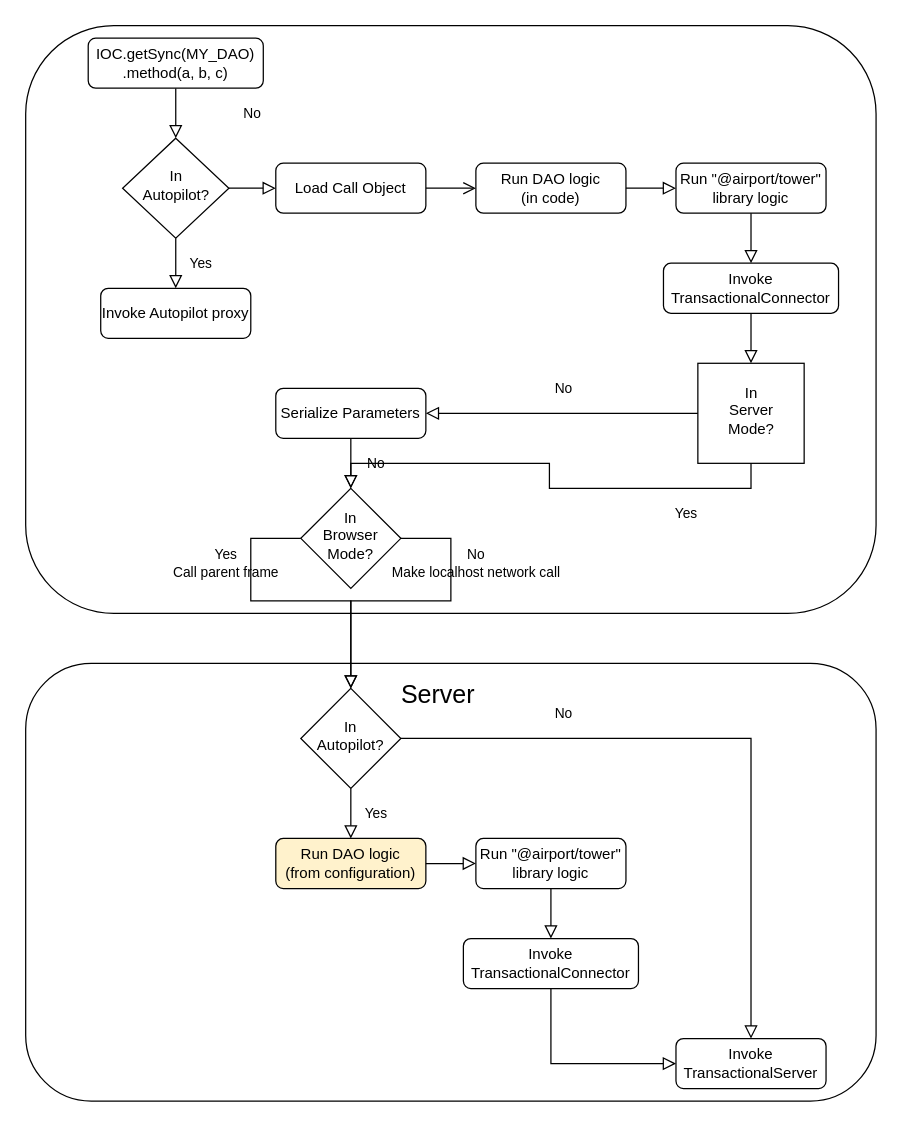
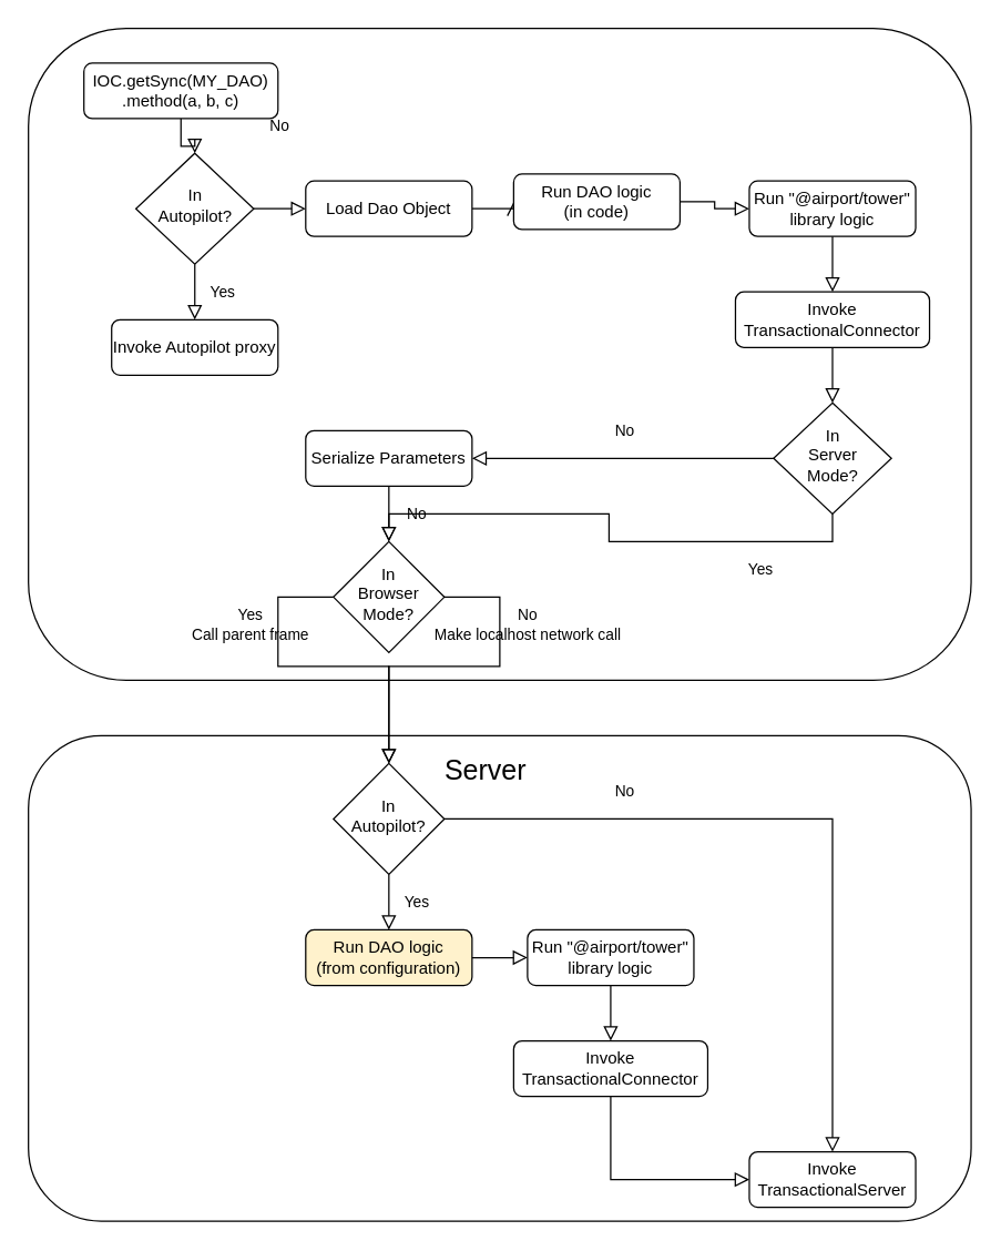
  <mxCell id="0" />
  <mxCell id="1" parent="0" />
  <mxCell id="2" value="" style="rounded=1;whiteSpace=wrap;html=1;" vertex="1" parent="1"><mxGeometry y="530" width="680" height="350" as="geometry" x="20" /></mxCell>
  <mxCell id="3" value="" style="rounded=1;whiteSpace=wrap;html=1;" vertex="1" parent="1"><mxGeometry width="680" height="470" as="geometry" x="20" y="20" /></mxCell>
  <mxCell id="4" value="" style="rounded=0;html=1;jettySize=auto;orthogonalLoop=1;fontSize=11;endArrow=block;endFill=0;endSize=8;strokeWidth=1;shadow=0;labelBackgroundColor=none;edgeStyle=orthogonalEdgeStyle;" parent="1" source="5" target="8" edge="1"><mxGeometry relative="1" as="geometry" /></mxCell>
- <mxCell id="5" value="IOC.getSync(MY_DAO)&lt;br&gt;.method(a, b, c)" style="rounded=1;whiteSpace=wrap;html=1;fontSize=12;glass=0;strokeWidth=1;shadow=0;" parent="1" vertex="1"><mxGeometry x="70" y="30" width="140" height="40" as="geometry" /></mxCell>
+ <mxCell id="5" value="IOC.getSync(MY_DAO)&lt;br&gt;.method(a, b, c)" style="rounded=1;whiteSpace=wrap;html=1;fontSize=12;glass=0;strokeWidth=1;shadow=0;" parent="1" vertex="1"><mxGeometry x="60" y="45" width="140" height="40" as="geometry" /></mxCell>
  <mxCell id="6" value="No" style="rounded=0;html=1;jettySize=auto;orthogonalLoop=1;fontSize=11;endArrow=block;endFill=0;endSize=8;strokeWidth=1;shadow=0;labelBackgroundColor=none;edgeStyle=orthogonalEdgeStyle;" parent="1" source="8" target="17" edge="1"><mxGeometry x="0.059" y="20" relative="1" as="geometry"><mxPoint y="-40" as="offset" /></mxGeometry></mxCell>
  <mxCell id="7" value="Yes" style="edgeStyle=orthogonalEdgeStyle;rounded=0;html=1;jettySize=auto;orthogonalLoop=1;fontSize=11;endArrow=block;endFill=0;endSize=8;strokeWidth=1;shadow=0;labelBackgroundColor=none;" parent="1" source="8" target="9" edge="1"><mxGeometry y="20" relative="1" as="geometry"><mxPoint as="offset" /></mxGeometry></mxCell>
  <mxCell id="8" value="In&lt;br&gt;Autopilot?" style="rhombus;whiteSpace=wrap;html=1;shadow=0;fontFamily=Helvetica;fontSize=12;align=center;strokeWidth=1;spacing=6;spacingTop=-4;" parent="1" vertex="1"><mxGeometry x="97.5" y="110" width="85" height="80" as="geometry" /></mxCell>
  <mxCell id="9" value="Invoke Autopilot proxy" style="rounded=1;whiteSpace=wrap;html=1;fontSize=12;glass=0;strokeWidth=1;shadow=0;" parent="1" vertex="1"><mxGeometry x="80" y="230" width="120" height="40" as="geometry" /></mxCell>
  <mxCell id="10" value="" style="edgeStyle=orthogonalEdgeStyle;rounded=0;html=1;jettySize=auto;orthogonalLoop=1;fontSize=11;endArrow=open;endFill=0;endSize=8;strokeWidth=1;shadow=0;labelBackgroundColor=none;entryX=0;entryY=0.5;entryDx=0;entryDy=0;exitX=1;exitY=0.5;exitDx=0;exitDy=0;startArrow=none;" parent="1" source="17" target="18" edge="1"><mxGeometry y="10" relative="1" as="geometry"><mxPoint as="offset" /><mxPoint x="384" y="160" as="sourcePoint" /><Array as="points" /></mxGeometry></mxCell>
  <mxCell id="11" value="In &lt;br&gt;Browser&lt;br&gt;Mode?" style="rhombus;whiteSpace=wrap;html=1;shadow=0;fontFamily=Helvetica;fontSize=12;align=center;strokeWidth=1;spacing=6;spacingTop=-4;" parent="1" vertex="1"><mxGeometry x="240" y="390" width="80" height="80" as="geometry" /></mxCell>
  <mxCell id="12" value="" style="edgeStyle=orthogonalEdgeStyle;rounded=0;html=1;jettySize=auto;orthogonalLoop=1;fontSize=11;endArrow=block;endFill=0;endSize=8;strokeWidth=1;shadow=0;labelBackgroundColor=none;entryX=0.5;entryY=0;entryDx=0;entryDy=0;exitX=0.5;exitY=1;exitDx=0;exitDy=0;" parent="1" source="13" target="29" edge="1"><mxGeometry y="10" relative="1" as="geometry"><mxPoint as="offset" /><mxPoint x="350" y="170" as="sourcePoint" /><mxPoint x="450" y="240" as="targetPoint" /><Array as="points" /></mxGeometry></mxCell>
  <mxCell id="13" value="Invoke&lt;br&gt;TransactionalConnector" style="rounded=1;whiteSpace=wrap;html=1;fontSize=12;glass=0;strokeWidth=1;shadow=0;" parent="1" vertex="1"><mxGeometry x="530" y="210" width="140" height="40" as="geometry" /></mxCell>
  <mxCell id="14" value="Yes&lt;br&gt;Call parent frame" style="rounded=0;html=1;jettySize=auto;orthogonalLoop=1;fontSize=11;endArrow=block;endFill=0;endSize=8;strokeWidth=1;shadow=0;labelBackgroundColor=none;edgeStyle=orthogonalEdgeStyle;exitX=0;exitY=0.5;exitDx=0;exitDy=0;entryX=0.5;entryY=0;entryDx=0;entryDy=0;" parent="1" source="11" target="21" edge="1"><mxGeometry x="-0.5" y="-20" relative="1" as="geometry"><mxPoint as="offset" /><mxPoint x="540" y="260" as="sourcePoint" /><mxPoint x="460" y="350" as="targetPoint" /><Array as="points"><mxPoint x="200" y="430" /><mxPoint x="200" y="480" /><mxPoint x="280" y="480" /></Array></mxGeometry></mxCell>
  <mxCell id="15" value="No&lt;br&gt;Make localhost network call" style="rounded=0;html=1;jettySize=auto;orthogonalLoop=1;fontSize=11;endArrow=block;endFill=0;endSize=8;strokeWidth=1;shadow=0;labelBackgroundColor=none;edgeStyle=orthogonalEdgeStyle;exitX=1;exitY=0.5;exitDx=0;exitDy=0;entryX=0.5;entryY=0;entryDx=0;entryDy=0;" parent="1" source="11" target="21" edge="1"><mxGeometry x="-0.5" y="20" relative="1" as="geometry"><mxPoint as="offset" /><mxPoint x="600" y="280" as="sourcePoint" /><mxPoint x="150" y="490" as="targetPoint" /><Array as="points"><mxPoint x="360" y="430" /><mxPoint x="360" y="480" /><mxPoint x="280" y="480" /></Array></mxGeometry></mxCell>
  <mxCell id="16" value="Run DAO logic&lt;br&gt;(from configuration)" style="rounded=1;whiteSpace=wrap;html=1;fontSize=12;glass=0;strokeWidth=1;shadow=0;fillColor=#fff2cc;" parent="1" vertex="1"><mxGeometry x="220" y="670" width="120" height="40" as="geometry" /></mxCell>
- <mxCell id="17" value="Load Call Object" style="rounded=1;whiteSpace=wrap;html=1;fontSize=12;glass=0;strokeWidth=1;shadow=0;" parent="1" vertex="1"><mxGeometry x="220" y="130" width="120" height="40" as="geometry" /></mxCell>
- <mxCell id="18" value="Run DAO logic&lt;br&gt;(in code)" style="rounded=1;whiteSpace=wrap;html=1;fontSize=12;glass=0;strokeWidth=1;shadow=0;" parent="1" vertex="1"><mxGeometry x="380" y="130" width="120" height="40" as="geometry" /></mxCell>
+ <mxCell id="17" value="Load Dao Object" style="rounded=1;whiteSpace=wrap;html=1;fontSize=12;glass=0;strokeWidth=1;shadow=0;" parent="1" vertex="1"><mxGeometry x="220" y="130" width="120" height="40" as="geometry" /></mxCell>
+ <mxCell id="18" value="Run DAO logic&lt;br&gt;(in code)" style="rounded=1;whiteSpace=wrap;html=1;fontSize=12;glass=0;strokeWidth=1;shadow=0;" parent="1" vertex="1"><mxGeometry x="370" y="125" width="120" height="40" as="geometry" /></mxCell>
  <mxCell id="19" value="Run &quot;@airport/tower&quot; library logic" style="rounded=1;whiteSpace=wrap;html=1;fontSize=12;glass=0;strokeWidth=1;shadow=0;" parent="1" vertex="1"><mxGeometry x="540" y="130" width="120" height="40" as="geometry" /></mxCell>
  <mxCell id="20" value="" style="edgeStyle=orthogonalEdgeStyle;rounded=0;html=1;jettySize=auto;orthogonalLoop=1;fontSize=11;endArrow=block;endFill=0;endSize=8;strokeWidth=1;shadow=0;labelBackgroundColor=none;exitX=1;exitY=0.5;exitDx=0;exitDy=0;startArrow=none;entryX=0;entryY=0.5;entryDx=0;entryDy=0;" parent="1" source="18" target="19" edge="1"><mxGeometry y="10" relative="1" as="geometry"><mxPoint as="offset" /><mxPoint x="300" y="190" as="sourcePoint" /><mxPoint x="530" y="190" as="targetPoint" /><Array as="points" /></mxGeometry></mxCell>
  <mxCell id="21" value="In&lt;br&gt;Autopilot?" style="rhombus;whiteSpace=wrap;html=1;shadow=0;fontFamily=Helvetica;fontSize=12;align=center;strokeWidth=1;spacing=6;spacingTop=-4;" parent="1" vertex="1"><mxGeometry x="240" y="550" width="80" height="80" as="geometry" /></mxCell>
  <mxCell id="22" value="Run &quot;@airport/tower&quot; library logic" style="rounded=1;whiteSpace=wrap;html=1;fontSize=12;glass=0;strokeWidth=1;shadow=0;" parent="1" vertex="1"><mxGeometry x="380" y="670" width="120" height="40" as="geometry" /></mxCell>
  <mxCell id="23" value="" style="edgeStyle=orthogonalEdgeStyle;rounded=0;html=1;jettySize=auto;orthogonalLoop=1;fontSize=11;endArrow=block;endFill=0;endSize=8;strokeWidth=1;shadow=0;labelBackgroundColor=none;entryX=0.5;entryY=0;entryDx=0;entryDy=0;exitX=0.5;exitY=1;exitDx=0;exitDy=0;" parent="1" source="19" target="13" edge="1"><mxGeometry y="10" relative="1" as="geometry"><mxPoint as="offset" /><mxPoint x="210" y="300" as="sourcePoint" /><mxPoint x="550" y="300" as="targetPoint" /><Array as="points" /></mxGeometry></mxCell>
  <mxCell id="24" value="Yes" style="edgeStyle=orthogonalEdgeStyle;rounded=0;html=1;jettySize=auto;orthogonalLoop=1;fontSize=11;endArrow=block;endFill=0;endSize=8;strokeWidth=1;shadow=0;labelBackgroundColor=none;exitX=0.5;exitY=1;exitDx=0;exitDy=0;entryX=0.5;entryY=0;entryDx=0;entryDy=0;" parent="1" source="21" target="16" edge="1"><mxGeometry y="20" relative="1" as="geometry"><mxPoint as="offset" /><mxPoint x="210" y="310" as="sourcePoint" /><mxPoint x="280" y="520" as="targetPoint" /><Array as="points" /></mxGeometry></mxCell>
  <mxCell id="25" value="" style="edgeStyle=orthogonalEdgeStyle;rounded=0;html=1;jettySize=auto;orthogonalLoop=1;fontSize=11;endArrow=block;endFill=0;endSize=8;strokeWidth=1;shadow=0;labelBackgroundColor=none;exitX=1;exitY=0.5;exitDx=0;exitDy=0;entryX=0;entryY=0.5;entryDx=0;entryDy=0;" parent="1" source="16" target="22" edge="1"><mxGeometry y="10" relative="1" as="geometry"><mxPoint as="offset" /><mxPoint x="250" y="530" as="sourcePoint" /><mxPoint x="330" y="530" as="targetPoint" /><Array as="points" /></mxGeometry></mxCell>
  <mxCell id="26" value="Invoke&lt;br&gt;TransactionalServer" style="rounded=1;whiteSpace=wrap;html=1;fontSize=12;glass=0;strokeWidth=1;shadow=0;" parent="1" vertex="1"><mxGeometry x="540" y="830" width="120" height="40" as="geometry" /></mxCell>
  <mxCell id="27" value="No" style="edgeStyle=orthogonalEdgeStyle;rounded=0;html=1;jettySize=auto;orthogonalLoop=1;fontSize=11;endArrow=block;endFill=0;endSize=8;strokeWidth=1;shadow=0;labelBackgroundColor=none;exitX=1;exitY=0.5;exitDx=0;exitDy=0;entryX=0.5;entryY=0;entryDx=0;entryDy=0;" parent="1" source="21" target="26" edge="1"><mxGeometry x="-0.5" y="20" relative="1" as="geometry"><mxPoint as="offset" /><mxPoint x="250" y="530" as="sourcePoint" /><mxPoint x="600" y="780" as="targetPoint" /><Array as="points" /></mxGeometry></mxCell>
  <mxCell id="28" value="" style="edgeStyle=orthogonalEdgeStyle;rounded=0;html=1;jettySize=auto;orthogonalLoop=1;fontSize=11;endArrow=block;endFill=0;endSize=8;strokeWidth=1;shadow=0;labelBackgroundColor=none;exitX=0.5;exitY=1;exitDx=0;exitDy=0;entryX=0.5;entryY=0;entryDx=0;entryDy=0;" parent="1" source="22" target="32" edge="1"><mxGeometry y="10" relative="1" as="geometry"><mxPoint as="offset" /><mxPoint x="470" y="530" as="sourcePoint" /><mxPoint x="550" y="530" as="targetPoint" /><Array as="points" /></mxGeometry></mxCell>
- <mxCell id="29" value="In&lt;br&gt;Server Mode?" style="whiteSpace=wrap;html=1;shadow=0;fontFamily=Helvetica;fontSize=12;align=center;strokeWidth=1;spacing=6;spacingTop=-4;rounded=0;" parent="1" vertex="1"><mxGeometry x="557.5" y="290" width="85" height="80" as="geometry" /></mxCell>
+ <mxCell id="29" value="In&lt;br&gt;Server Mode?" style="rhombus;whiteSpace=wrap;html=1;shadow=0;fontFamily=Helvetica;fontSize=12;align=center;strokeWidth=1;spacing=6;spacingTop=-4;" parent="1" vertex="1"><mxGeometry x="557.5" y="290" width="85" height="80" as="geometry" /></mxCell>
  <mxCell id="30" value="No" style="edgeStyle=orthogonalEdgeStyle;rounded=0;html=1;jettySize=auto;orthogonalLoop=1;fontSize=11;endArrow=block;endFill=0;endSize=8;strokeWidth=1;shadow=0;labelBackgroundColor=none;exitX=0;exitY=0.5;exitDx=0;exitDy=0;startArrow=none;entryX=1;entryY=0.5;entryDx=0;entryDy=0;" parent="1" source="29" target="34" edge="1"><mxGeometry x="-0.011" y="-20" relative="1" as="geometry"><mxPoint as="offset" /><mxPoint x="510" y="160" as="sourcePoint" /><mxPoint x="480" y="330" as="targetPoint" /><Array as="points" /></mxGeometry></mxCell>
  <mxCell id="31" value="Yes" style="edgeStyle=orthogonalEdgeStyle;rounded=0;html=1;jettySize=auto;orthogonalLoop=1;fontSize=11;endArrow=block;endFill=0;endSize=8;strokeWidth=1;shadow=0;labelBackgroundColor=none;exitX=0.5;exitY=1;exitDx=0;exitDy=0;" parent="1" source="29" target="11" edge="1"><mxGeometry x="-0.622" y="20" relative="1" as="geometry"><mxPoint as="offset" /><mxPoint x="150" y="200" as="sourcePoint" /><mxPoint x="600" y="530" as="targetPoint" /></mxGeometry></mxCell>
  <mxCell id="32" value="Invoke TransactionalConnector" style="rounded=1;whiteSpace=wrap;html=1;fontSize=12;glass=0;strokeWidth=1;shadow=0;" parent="1" vertex="1"><mxGeometry x="370" y="750" width="140" height="40" as="geometry" /></mxCell>
  <mxCell id="33" value="" style="edgeStyle=orthogonalEdgeStyle;rounded=0;html=1;jettySize=auto;orthogonalLoop=1;fontSize=11;endArrow=block;endFill=0;endSize=8;strokeWidth=1;shadow=0;labelBackgroundColor=none;exitX=0.5;exitY=1;exitDx=0;exitDy=0;entryX=0;entryY=0.5;entryDx=0;entryDy=0;" parent="1" source="32" target="26" edge="1"><mxGeometry y="10" relative="1" as="geometry"><mxPoint as="offset" /><mxPoint x="430" y="520" as="sourcePoint" /><mxPoint x="470" y="520" as="targetPoint" /><Array as="points" /></mxGeometry></mxCell>
  <mxCell id="34" value="Serialize Parameters" style="rounded=1;whiteSpace=wrap;html=1;fontSize=12;glass=0;strokeWidth=1;shadow=0;" parent="1" vertex="1"><mxGeometry x="220" y="310" width="120" height="40" as="geometry" /></mxCell>
  <mxCell id="35" value="No" style="edgeStyle=orthogonalEdgeStyle;rounded=0;html=1;jettySize=auto;orthogonalLoop=1;fontSize=11;endArrow=block;endFill=0;endSize=8;strokeWidth=1;shadow=0;labelBackgroundColor=none;exitX=0.5;exitY=1;exitDx=0;exitDy=0;startArrow=none;entryX=0.5;entryY=0;entryDx=0;entryDy=0;" parent="1" source="34" target="11" edge="1"><mxGeometry y="20" relative="1" as="geometry"><mxPoint as="offset" /><mxPoint x="567.5" y="260" as="sourcePoint" /><mxPoint x="460" y="260" as="targetPoint" /><Array as="points" /></mxGeometry></mxCell>
  <mxCell id="36" value="Server" style="text;html=1;strokeColor=none;fillColor=none;align=center;verticalAlign=middle;whiteSpace=wrap;rounded=0;fontSize=20;" vertex="1" parent="1"><mxGeometry x="310" y="539" width="80" height="30" as="geometry" /></mxCell>
